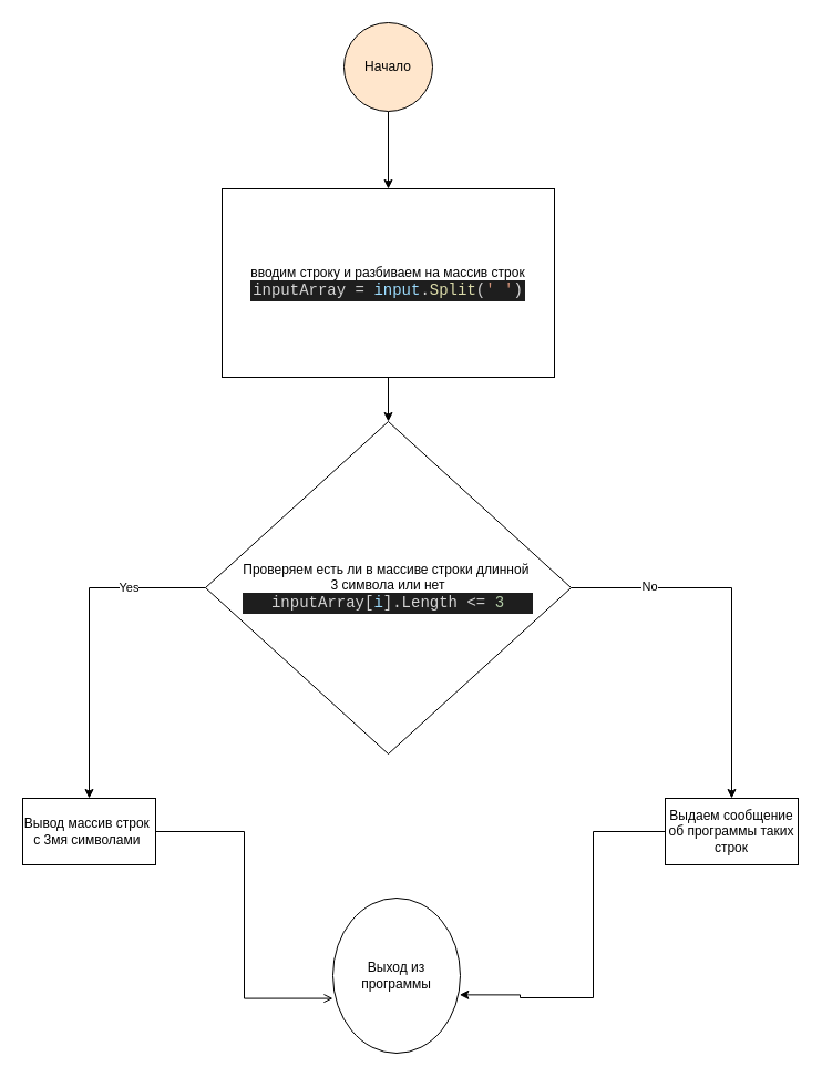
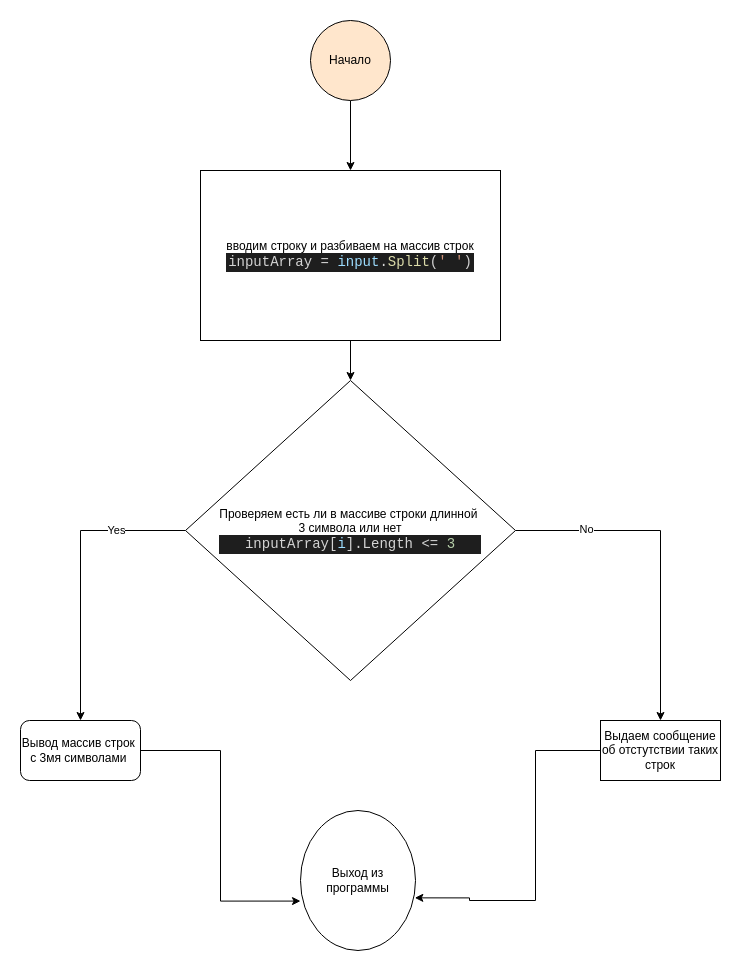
  <mxCell id="0" />
  <mxCell id="1" parent="0" />
  <mxCell id="2" value="" style="edgeStyle=orthogonalEdgeStyle;rounded=0;orthogonalLoop=1;jettySize=auto;html=1;" edge="1" parent="1" source="3" target="5"><mxGeometry relative="1" as="geometry" /></mxCell>
  <mxCell id="3" value="Начало&lt;br&gt;" style="ellipse;whiteSpace=wrap;html=1;aspect=fixed;fillColor=#ffe6cc;" vertex="1" parent="1"><mxGeometry x="310" y="20" width="80" height="80" as="geometry" /></mxCell>
  <mxCell id="4" value="" style="edgeStyle=orthogonalEdgeStyle;rounded=0;orthogonalLoop=1;jettySize=auto;html=1;" edge="1" parent="1" source="5" target="10"><mxGeometry relative="1" as="geometry" /></mxCell>
  <mxCell id="5" value="вводим строку и разбиваем на массив строк&lt;br&gt;&lt;div style=&quot;color: rgb(212, 212, 212); background-color: rgb(30, 30, 30); font-family: Consolas, &amp;quot;Courier New&amp;quot;, monospace; font-size: 14px; line-height: 19px;&quot;&gt;inputArray = &lt;span style=&quot;color: #9cdcfe;&quot;&gt;input&lt;/span&gt;.&lt;span style=&quot;color: #dcdcaa;&quot;&gt;Split&lt;/span&gt;(&lt;span style=&quot;color: #ce9178;&quot;&gt;'&lt;/span&gt;&lt;span style=&quot;color: #ce9178;&quot;&gt; &lt;/span&gt;&lt;span style=&quot;color: #ce9178;&quot;&gt;'&lt;/span&gt;)&lt;/div&gt;" style="rounded=0;whiteSpace=wrap;html=1;" vertex="1" parent="1"><mxGeometry x="200" y="170" width="300" height="170" as="geometry" /></mxCell>
  <mxCell id="6" style="edgeStyle=orthogonalEdgeStyle;rounded=0;orthogonalLoop=1;jettySize=auto;html=1;entryX=0.5;entryY=0;entryDx=0;entryDy=0;" edge="1" parent="1" source="10" target="12"><mxGeometry relative="1" as="geometry" /></mxCell>
  <mxCell id="7" value="Yes" style="edgeLabel;html=1;align=center;verticalAlign=middle;resizable=0;points=[];" vertex="1" connectable="0" parent="6"><mxGeometry x="-0.525" y="-1" relative="1" as="geometry"><mxPoint as="offset" /></mxGeometry></mxCell>
  <mxCell id="8" style="edgeStyle=orthogonalEdgeStyle;rounded=0;orthogonalLoop=1;jettySize=auto;html=1;entryX=0.5;entryY=0;entryDx=0;entryDy=0;" edge="1" parent="1" source="10" target="11"><mxGeometry relative="1" as="geometry" /></mxCell>
  <mxCell id="9" value="No" style="edgeLabel;html=1;align=center;verticalAlign=middle;resizable=0;points=[];" vertex="1" connectable="0" parent="8"><mxGeometry x="-0.582" y="2" relative="1" as="geometry"><mxPoint as="offset" /></mxGeometry></mxCell>
  <mxCell id="10" value="Проверяем есть ли в массиве строки длинной&amp;nbsp;&lt;br&gt;3 символа или нет&lt;br&gt;&lt;div style=&quot;color: rgb(212, 212, 212); background-color: rgb(30, 30, 30); font-family: Consolas, &amp;quot;Courier New&amp;quot;, monospace; font-size: 14px; line-height: 19px;&quot;&gt;inputArray[&lt;span style=&quot;color: #9cdcfe;&quot;&gt;i&lt;/span&gt;].Length &amp;lt;= &lt;span style=&quot;color: #b5cea8;&quot;&gt;3&lt;/span&gt;&lt;/div&gt;" style="rhombus;whiteSpace=wrap;html=1;" vertex="1" parent="1"><mxGeometry x="185" y="380" width="330" height="300" as="geometry" /></mxCell>
- <mxCell id="11" value="Выдаем сообщение об программы таких строк" style="rounded=0;whiteSpace=wrap;html=1;" vertex="1" parent="1"><mxGeometry x="600" y="720" width="120" height="60" as="geometry" /></mxCell>
- <mxCell id="12" value="Вывод массив строк&amp;nbsp;&lt;br&gt;с 3мя символами&amp;nbsp;" style="rounded=0;whiteSpace=wrap;html=1;" vertex="1" parent="1"><mxGeometry x="20" y="720" width="120" height="60" as="geometry" /></mxCell>
+ <mxCell id="11" value="Выдаем сообщение об отстутствии таких строк" style="rounded=0;whiteSpace=wrap;html=1;" vertex="1" parent="1"><mxGeometry x="600" y="720" width="120" height="60" as="geometry" /></mxCell>
+ <mxCell id="12" value="Вывод массив строк&amp;nbsp;&lt;br&gt;с 3мя символами&amp;nbsp;" style="whiteSpace=wrap;html=1;rounded=1;" vertex="1" parent="1"><mxGeometry x="20" y="720" width="120" height="60" as="geometry" /></mxCell>
  <mxCell id="13" value="Выход из программы" style="ellipse;whiteSpace=wrap;html=1;aspect=fixed;" vertex="1" parent="1"><mxGeometry x="300" y="810" width="115" height="140" as="geometry" /></mxCell>
  <mxCell id="14" style="edgeStyle=orthogonalEdgeStyle;rounded=0;orthogonalLoop=1;jettySize=auto;html=1;entryX=0.994;entryY=0.624;entryDx=0;entryDy=0;entryPerimeter=0;" edge="1" parent="1" source="11" target="13"><mxGeometry relative="1" as="geometry"><Array as="points"><mxPoint x="535" y="750" /><mxPoint x="535" y="900" /><mxPoint x="469" y="900" /></Array></mxGeometry></mxCell>
- <mxCell id="15" style="edgeStyle=orthogonalEdgeStyle;rounded=0;orthogonalLoop=1;jettySize=auto;html=1;entryX=0;entryY=0.647;entryDx=0;entryDy=0;entryPerimeter=0;endArrow=open;" edge="1" parent="1" source="12" target="13"><mxGeometry relative="1" as="geometry"><Array as="points"><mxPoint x="220" y="750" /><mxPoint x="220" y="900" /><mxPoint x="300" y="900" /></Array></mxGeometry></mxCell>
+ <mxCell id="15" style="edgeStyle=orthogonalEdgeStyle;rounded=0;orthogonalLoop=1;jettySize=auto;html=1;entryX=0;entryY=0.647;entryDx=0;entryDy=0;entryPerimeter=0;" edge="1" parent="1" source="12" target="13"><mxGeometry relative="1" as="geometry"><Array as="points"><mxPoint x="220" y="750" /><mxPoint x="220" y="900" /><mxPoint x="300" y="900" /></Array></mxGeometry></mxCell>
